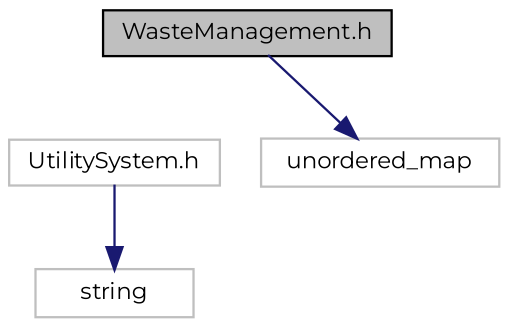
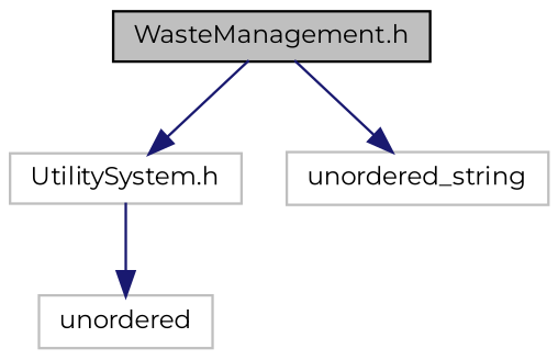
  digraph {
    fontname=Montserrat
    node [color=grey75 fillcolor=white fontname=Montserrat fontsize=10 shape=record style=filled]
    edge [color=midnightblue fontname=Montserrat fontsize=10 labelfontname=Helvetica labelfontsize=10 style=solid]
    n1 [color=black fillcolor=grey75 fontcolor=black height=0.2 label="WasteManagement.h" width=0.4]
    n2 [height=0.2 label="UtilitySystem.h" width=0.4]
-   n3 [height=0.2 label=unordered_map width=0.4]
-   n4 [height=0.2 label=string width=0.4]
+   n3 [height=0.2 label=unordered_string width=0.4]
+   n4 [height=0.2 label=unordered width=0.4]
+   n1 -> n2
    n1 -> n3
    n2 -> n4
  }
